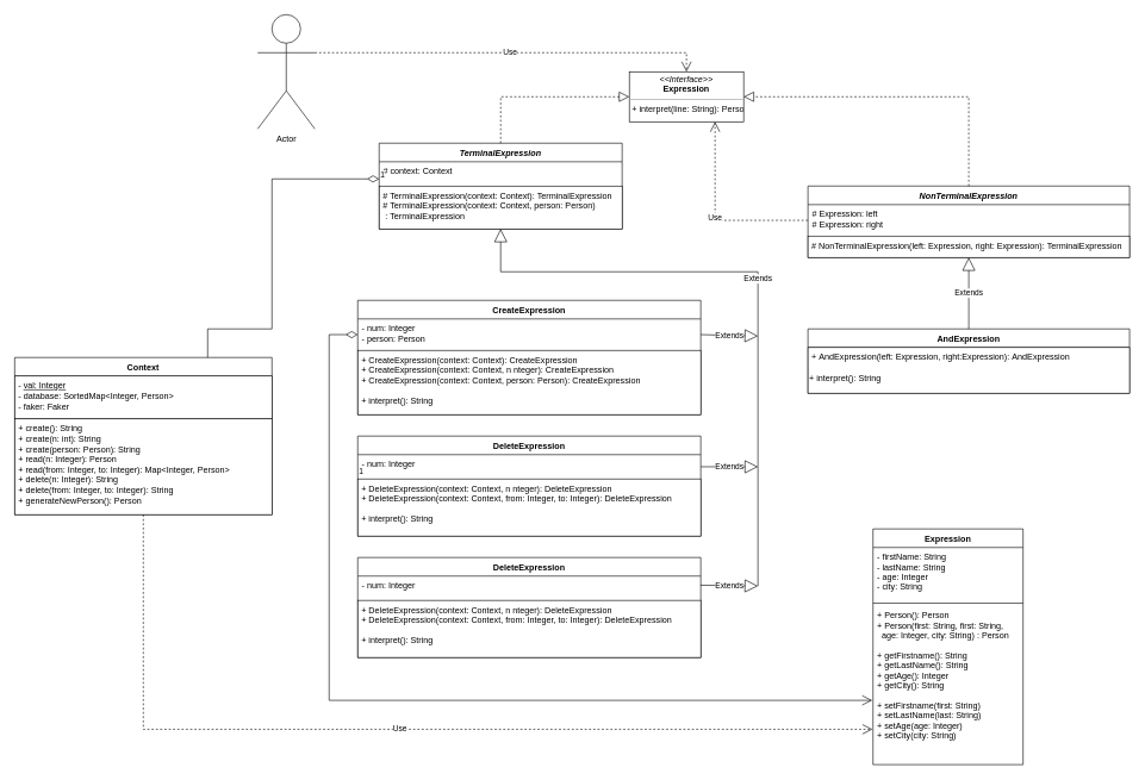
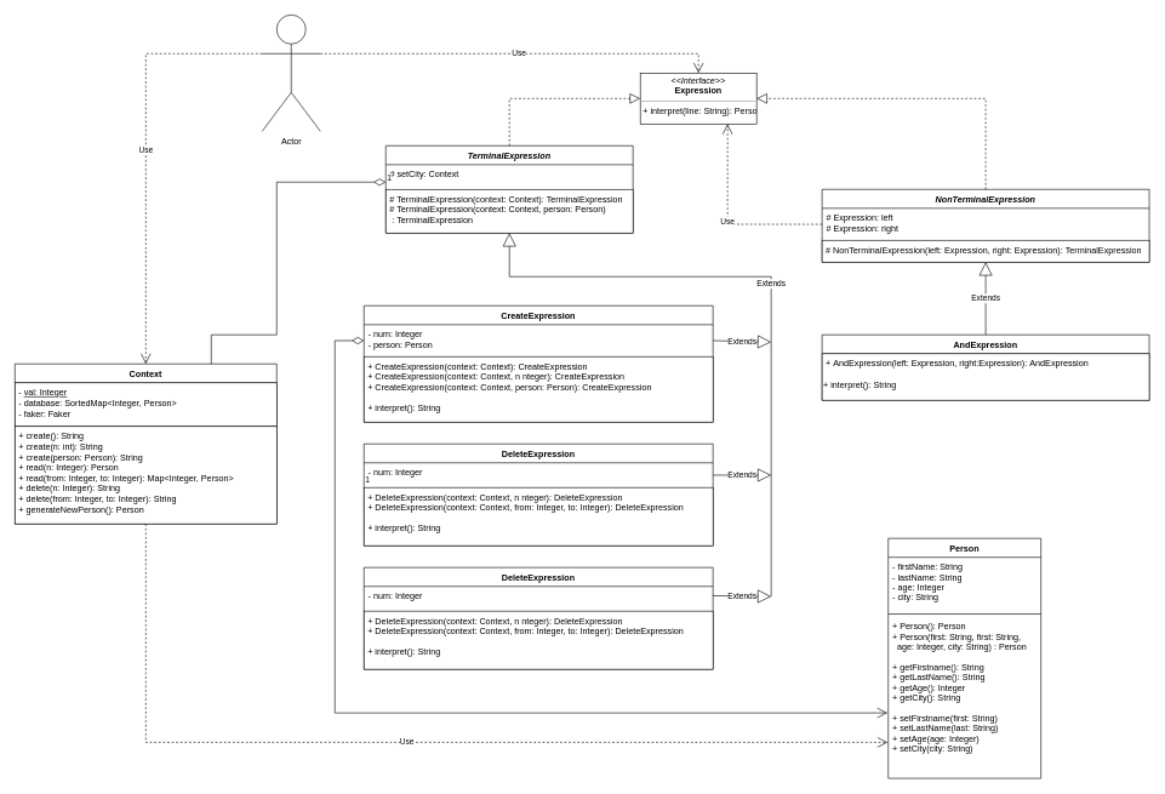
  <mxCell id="0" />
  <mxCell id="1" parent="0" />
  <mxCell id="2" value="Extends" style="endArrow=block;endSize=16;endFill=0;html=1;rounded=0;exitX=0.999;exitY=0.376;exitDx=0;exitDy=0;exitPerimeter=0;" parent="1" source="23" edge="1"><mxGeometry width="160" relative="1" as="geometry"><mxPoint x="820" y="730" as="sourcePoint" /><mxPoint x="1060" y="820" as="targetPoint" /></mxGeometry></mxCell>
  <mxCell id="3" value="Actor" style="shape=umlActor;verticalLabelPosition=bottom;verticalAlign=top;html=1;outlineConnect=0;" parent="1" vertex="1"><mxGeometry x="360" y="20" width="80" height="160" as="geometry" /></mxCell>
  <mxCell id="4" value="&lt;p style=&quot;margin:0px;margin-top:4px;text-align:center;&quot;&gt;&lt;i&gt;&amp;lt;&amp;lt;Interface&amp;gt;&amp;gt;&lt;/i&gt;&lt;br&gt;&lt;b&gt;Expression&lt;/b&gt;&lt;/p&gt;&lt;hr size=&quot;1&quot;&gt;&lt;p style=&quot;margin:0px;margin-left:4px;&quot;&gt;+ interpret(line: String): Person&lt;br&gt;&lt;/p&gt;" style="verticalAlign=top;align=left;overflow=fill;fontSize=12;fontFamily=Helvetica;html=1;" parent="1" vertex="1"><mxGeometry x="880" y="100" width="160" height="70" as="geometry" /></mxCell>
  <mxCell id="5" value="TerminalExpression" style="swimlane;fontStyle=3;align=center;verticalAlign=middle;childLayout=stackLayout;horizontal=1;startSize=26;horizontalStack=0;resizeParent=1;resizeParentMax=0;resizeLast=0;collapsible=1;marginBottom=0;" parent="1" vertex="1"><mxGeometry x="530" y="200" width="340" height="120" as="geometry" /></mxCell>
- <mxCell id="6" value="# context: Context&#10;" style="text;strokeColor=none;fillColor=none;align=left;verticalAlign=top;spacingLeft=4;spacingRight=4;overflow=hidden;rotatable=0;points=[[0,0.5],[1,0.5]];portConstraint=eastwest;" parent="5" vertex="1"><mxGeometry y="26" width="340" height="34" as="geometry" /></mxCell>
+ <mxCell id="6" value="# setCity: Context&#10;" style="text;strokeColor=none;fillColor=none;align=left;verticalAlign=top;spacingLeft=4;spacingRight=4;overflow=hidden;rotatable=0;points=[[0,0.5],[1,0.5]];portConstraint=eastwest;" parent="5" vertex="1"><mxGeometry y="26" width="340" height="34" as="geometry" /></mxCell>
  <mxCell id="7" value="&amp;nbsp;#&amp;nbsp;&lt;span style=&quot;text-align: center;&quot;&gt;TerminalExpression(context: Context):&amp;nbsp;&lt;/span&gt;&lt;span style=&quot;text-align: center;&quot;&gt;TerminalExpression&lt;br&gt;&lt;/span&gt;&amp;nbsp;#&amp;nbsp;&lt;span style=&quot;text-align: center;&quot;&gt;TerminalExpression(context: Context, person: Person)&lt;br&gt;&amp;nbsp; :&amp;nbsp;&lt;/span&gt;&lt;span style=&quot;text-align: center;&quot;&gt;TerminalExpression&lt;/span&gt;&lt;span style=&quot;text-align: center;&quot;&gt;&lt;br&gt;&lt;/span&gt;" style="rounded=0;whiteSpace=wrap;html=1;align=left;verticalAlign=top;" parent="5" vertex="1"><mxGeometry y="60" width="340" height="60" as="geometry" /></mxCell>
  <mxCell id="8" value="NonTerminalExpression" style="swimlane;fontStyle=3;align=center;verticalAlign=middle;childLayout=stackLayout;horizontal=1;startSize=26;horizontalStack=0;resizeParent=1;resizeParentMax=0;resizeLast=0;collapsible=1;marginBottom=0;" parent="1" vertex="1"><mxGeometry x="1130" y="260" width="450" height="100" as="geometry" /></mxCell>
  <mxCell id="9" value="# Expression: left&#10;# Expression: right" style="text;strokeColor=none;fillColor=none;align=left;verticalAlign=top;spacingLeft=4;spacingRight=4;overflow=hidden;rotatable=0;points=[[0,0.5],[1,0.5]];portConstraint=eastwest;" parent="8" vertex="1"><mxGeometry y="26" width="450" height="44" as="geometry" /></mxCell>
  <mxCell id="10" value="&amp;nbsp;# Non&lt;span style=&quot;text-align: center;&quot;&gt;TerminalExpression(left: Expression,&lt;span style=&quot;white-space: pre;&quot;&gt; &lt;/span&gt;right: Expression):&amp;nbsp;&lt;/span&gt;&lt;span style=&quot;text-align: center;&quot;&gt;TerminalExpression&lt;br&gt;&lt;br&gt;&amp;nbsp;&lt;br&gt;&lt;/span&gt;" style="rounded=0;whiteSpace=wrap;html=1;align=left;verticalAlign=top;" parent="8" vertex="1"><mxGeometry y="70" width="450" height="30" as="geometry" /></mxCell>
  <mxCell id="11" value="Context" style="swimlane;fontStyle=1;align=center;verticalAlign=top;childLayout=stackLayout;horizontal=1;startSize=26;horizontalStack=0;resizeParent=1;resizeParentMax=0;resizeLast=0;collapsible=1;marginBottom=0;" parent="1" vertex="1"><mxGeometry x="20" y="500" width="360" height="220" as="geometry" /></mxCell>
  <mxCell id="12" value="&amp;nbsp;- &lt;u&gt;val: Integer&lt;/u&gt;&lt;br&gt;&amp;nbsp;- database: SortedMap&amp;lt;Integer, Person&amp;gt;&lt;br&gt;&amp;nbsp;- faker: Faker" style="rounded=0;whiteSpace=wrap;html=1;align=left;verticalAlign=top;" parent="11" vertex="1"><mxGeometry y="26" width="360" height="60" as="geometry" /></mxCell>
  <mxCell id="13" value="&amp;nbsp;+ create(): String&lt;br&gt;&amp;nbsp;+ create(n: int): String&lt;br&gt;&amp;nbsp;+ create(person: Person): String&lt;br&gt;&amp;nbsp;+ read(n: Integer): Person&lt;br&gt;&amp;nbsp;+ read(from: Integer, to: Integer): Map&amp;lt;Integer, Person&amp;gt;&lt;br&gt;&amp;nbsp;+ delete(n: Integer): String&lt;br&gt;&amp;nbsp;+ delete(from: Integer, to: Integer): String&lt;br&gt;&amp;nbsp;+ generateNewPerson(): Person&lt;br&gt;" style="rounded=0;whiteSpace=wrap;html=1;align=left;verticalAlign=top;" parent="11" vertex="1"><mxGeometry y="86" width="360" height="134" as="geometry" /></mxCell>
  <mxCell id="14" value="" style="endArrow=block;dashed=1;endFill=0;endSize=12;html=1;rounded=0;exitX=0.5;exitY=0;exitDx=0;exitDy=0;entryX=0;entryY=0.5;entryDx=0;entryDy=0;edgeStyle=orthogonalEdgeStyle;" parent="1" source="5" target="4" edge="1"><mxGeometry width="160" relative="1" as="geometry"><mxPoint x="580" y="490" as="sourcePoint" /><mxPoint x="740" y="490" as="targetPoint" /></mxGeometry></mxCell>
  <mxCell id="15" value="" style="endArrow=block;dashed=1;endFill=0;endSize=12;html=1;rounded=0;exitX=0.5;exitY=0;exitDx=0;exitDy=0;entryX=1;entryY=0.5;entryDx=0;entryDy=0;edgeStyle=orthogonalEdgeStyle;" parent="1" source="8" target="4" edge="1"><mxGeometry width="160" relative="1" as="geometry"><mxPoint x="580" y="490" as="sourcePoint" /><mxPoint x="740" y="490" as="targetPoint" /></mxGeometry></mxCell>
  <mxCell id="16" value="CreateExpression" style="swimlane;fontStyle=1;align=center;verticalAlign=middle;childLayout=stackLayout;horizontal=1;startSize=26;horizontalStack=0;resizeParent=1;resizeParentMax=0;resizeLast=0;collapsible=1;marginBottom=0;" parent="1" vertex="1"><mxGeometry x="500" y="420" width="480" height="160" as="geometry" /></mxCell>
  <mxCell id="17" value="- num: Integer&#10;- person: Person" style="text;strokeColor=none;fillColor=none;align=left;verticalAlign=top;spacingLeft=4;spacingRight=4;overflow=hidden;rotatable=0;points=[[0,0.5],[1,0.5]];portConstraint=eastwest;" parent="16" vertex="1"><mxGeometry y="26" width="480" height="44" as="geometry" /></mxCell>
  <mxCell id="18" value="&amp;nbsp;+&amp;nbsp;&lt;span style=&quot;text-align: center;&quot;&gt;CreateExpression(context: Context):&amp;nbsp;&lt;/span&gt;&lt;span style=&quot;text-align: center;&quot;&gt;CreateExpression&lt;br&gt;&lt;/span&gt;&amp;nbsp;+&amp;nbsp;&lt;span style=&quot;text-align: center;&quot;&gt;CreateExpression(context: Context, n nteger):&amp;nbsp;&lt;/span&gt;&lt;span style=&quot;text-align: center;&quot;&gt;CreateExpression&lt;/span&gt;&lt;span style=&quot;text-align: center;&quot;&gt;&lt;br&gt;&lt;/span&gt;&amp;nbsp;+&amp;nbsp;&lt;span style=&quot;text-align: center;&quot;&gt;CreateExpression(context: Context, person: Person):&amp;nbsp;&lt;/span&gt;&lt;span style=&quot;text-align: center;&quot;&gt;CreateExpression&lt;br&gt;&lt;/span&gt;&lt;span style=&quot;text-align: center;&quot;&gt;&lt;br&gt;&amp;nbsp;+ interpret(): String&lt;br&gt;&lt;/span&gt;" style="rounded=0;whiteSpace=wrap;html=1;align=left;verticalAlign=top;" parent="16" vertex="1"><mxGeometry y="70" width="480" height="90" as="geometry" /></mxCell>
  <mxCell id="19" value="DeleteExpression" style="swimlane;fontStyle=1;align=center;verticalAlign=middle;childLayout=stackLayout;horizontal=1;startSize=26;horizontalStack=0;resizeParent=1;resizeParentMax=0;resizeLast=0;collapsible=1;marginBottom=0;" parent="1" vertex="1"><mxGeometry x="500" y="610" width="480" height="140" as="geometry" /></mxCell>
  <mxCell id="20" value="- num: Integer" style="text;strokeColor=none;fillColor=none;align=left;verticalAlign=top;spacingLeft=4;spacingRight=4;overflow=hidden;rotatable=0;points=[[0,0.5],[1,0.5]];portConstraint=eastwest;" parent="19" vertex="1"><mxGeometry y="26" width="480" height="34" as="geometry" /></mxCell>
  <mxCell id="21" value="&amp;nbsp;+&amp;nbsp;&lt;span style=&quot;text-align: center;&quot;&gt;DeleteExpression&lt;/span&gt;&lt;span style=&quot;text-align: center;&quot;&gt;(context: Context, n nteger):&amp;nbsp;&lt;/span&gt;&lt;span style=&quot;text-align: center;&quot;&gt;DeleteExpression&lt;/span&gt;&lt;span style=&quot;text-align: center;&quot;&gt;&lt;br&gt;&lt;/span&gt;&amp;nbsp;+&amp;nbsp;&lt;span style=&quot;text-align: center;&quot;&gt;DeleteExpression&lt;/span&gt;&lt;span style=&quot;text-align: center;&quot;&gt;(context: Context,&amp;nbsp;from: Integer, to: Integer):&amp;nbsp;&lt;/span&gt;&lt;span style=&quot;text-align: center;&quot;&gt;DeleteExpression&lt;/span&gt;&lt;span style=&quot;text-align: center;&quot;&gt;&lt;br&gt;&lt;/span&gt;&lt;span style=&quot;text-align: center;&quot;&gt;&lt;br&gt;&amp;nbsp;+ interpret(): String&lt;br&gt;&lt;/span&gt;" style="rounded=0;whiteSpace=wrap;html=1;align=left;verticalAlign=top;" parent="19" vertex="1"><mxGeometry y="60" width="480" height="80" as="geometry" /></mxCell>
  <mxCell id="22" value="DeleteExpression" style="swimlane;fontStyle=1;align=center;verticalAlign=middle;childLayout=stackLayout;horizontal=1;startSize=26;horizontalStack=0;resizeParent=1;resizeParentMax=0;resizeLast=0;collapsible=1;marginBottom=0;" parent="1" vertex="1"><mxGeometry x="500" y="780" width="480" height="140" as="geometry" /></mxCell>
  <mxCell id="23" value="- num: Integer" style="text;strokeColor=none;fillColor=none;align=left;verticalAlign=top;spacingLeft=4;spacingRight=4;overflow=hidden;rotatable=0;points=[[0,0.5],[1,0.5]];portConstraint=eastwest;" parent="22" vertex="1"><mxGeometry y="26" width="480" height="34" as="geometry" /></mxCell>
  <mxCell id="24" value="&amp;nbsp;+&amp;nbsp;&lt;span style=&quot;text-align: center;&quot;&gt;DeleteExpression&lt;/span&gt;&lt;span style=&quot;text-align: center;&quot;&gt;(context: Context, n nteger):&amp;nbsp;&lt;/span&gt;&lt;span style=&quot;text-align: center;&quot;&gt;DeleteExpression&lt;/span&gt;&lt;span style=&quot;text-align: center;&quot;&gt;&lt;br&gt;&lt;/span&gt;&amp;nbsp;+&amp;nbsp;&lt;span style=&quot;text-align: center;&quot;&gt;DeleteExpression&lt;/span&gt;&lt;span style=&quot;text-align: center;&quot;&gt;(context: Context,&amp;nbsp;from: Integer, to: Integer):&amp;nbsp;&lt;/span&gt;&lt;span style=&quot;text-align: center;&quot;&gt;DeleteExpression&lt;/span&gt;&lt;span style=&quot;text-align: center;&quot;&gt;&lt;br&gt;&lt;/span&gt;&lt;span style=&quot;text-align: center;&quot;&gt;&lt;br&gt;&amp;nbsp;+ interpret(): String&lt;br&gt;&lt;/span&gt;" style="rounded=0;whiteSpace=wrap;html=1;align=left;verticalAlign=top;" parent="22" vertex="1"><mxGeometry y="60" width="480" height="80" as="geometry" /></mxCell>
  <mxCell id="25" value="AndExpression" style="swimlane;fontStyle=1;align=center;verticalAlign=middle;childLayout=stackLayout;horizontal=1;startSize=26;horizontalStack=0;resizeParent=1;resizeParentMax=0;resizeLast=0;collapsible=1;marginBottom=0;" parent="1" vertex="1"><mxGeometry x="1130" y="460" width="450" height="90" as="geometry" /></mxCell>
  <mxCell id="26" value="&amp;nbsp;+&amp;nbsp;&lt;span style=&quot;text-align: center;&quot;&gt;AndExpression(left: Expression, right:Expression):&amp;nbsp;&lt;/span&gt;&lt;span style=&quot;text-align: center;&quot;&gt;AndExpression&lt;br&gt;&lt;br&gt;&lt;/span&gt;&lt;span style=&quot;text-align: center;&quot;&gt;+ interpret(): String&lt;/span&gt;&lt;span style=&quot;text-align: center;&quot;&gt;&lt;br&gt;&lt;/span&gt;" style="rounded=0;whiteSpace=wrap;html=1;align=left;verticalAlign=top;" parent="25" vertex="1"><mxGeometry y="26" width="450" height="64" as="geometry" /></mxCell>
  <mxCell id="27" value="Extends" style="endArrow=block;endSize=16;endFill=0;html=1;rounded=0;exitX=0.5;exitY=0;exitDx=0;exitDy=0;entryX=0.5;entryY=1;entryDx=0;entryDy=0;" parent="1" source="25" target="10" edge="1"><mxGeometry width="160" relative="1" as="geometry"><mxPoint x="1240" y="300" as="sourcePoint" /><mxPoint x="1400" y="300" as="targetPoint" /></mxGeometry></mxCell>
  <mxCell id="28" value="Extends" style="endArrow=block;endSize=16;endFill=0;html=1;rounded=0;entryX=0.5;entryY=1;entryDx=0;entryDy=0;edgeStyle=orthogonalEdgeStyle;" parent="1" target="5" edge="1"><mxGeometry width="160" relative="1" as="geometry"><mxPoint x="1060" y="820" as="sourcePoint" /><mxPoint x="970" y="440" as="targetPoint" /><Array as="points"><mxPoint x="1060" y="380" /><mxPoint x="700" y="380" /></Array></mxGeometry></mxCell>
  <mxCell id="29" value="Extends" style="endArrow=block;endSize=16;endFill=0;html=1;rounded=0;exitX=1;exitY=0.5;exitDx=0;exitDy=0;" parent="1" source="20" edge="1"><mxGeometry width="160" relative="1" as="geometry"><mxPoint x="989.52" y="872.544" as="sourcePoint" /><mxPoint x="1060" y="653" as="targetPoint" /></mxGeometry></mxCell>
  <mxCell id="30" value="Extends" style="endArrow=block;endSize=16;endFill=0;html=1;rounded=0;exitX=1;exitY=0.5;exitDx=0;exitDy=0;" parent="1" source="17" edge="1"><mxGeometry width="160" relative="1" as="geometry"><mxPoint x="800" y="580" as="sourcePoint" /><mxPoint x="1060" y="470" as="targetPoint" /></mxGeometry></mxCell>
  <mxCell id="31" value="Use" style="endArrow=open;endSize=12;dashed=1;html=1;rounded=0;exitX=1;exitY=0.333;exitDx=0;exitDy=0;exitPerimeter=0;entryX=0.5;entryY=0;entryDx=0;entryDy=0;edgeStyle=orthogonalEdgeStyle;" parent="1" source="3" target="4" edge="1"><mxGeometry width="160" relative="1" as="geometry"><mxPoint x="470" y="200" as="sourcePoint" /><mxPoint x="1000" y="70" as="targetPoint" /></mxGeometry></mxCell>
- <mxCell id="33" value="Expression" style="swimlane;fontStyle=1;align=center;verticalAlign=top;childLayout=stackLayout;horizontal=1;startSize=26;horizontalStack=0;resizeParent=1;resizeParentMax=0;resizeLast=0;collapsible=1;marginBottom=0;" parent="1" vertex="1"><mxGeometry x="1221" y="740" width="210" height="330" as="geometry" /></mxCell>
+ <mxCell id="32" value="Use" style="endArrow=open;endSize=12;dashed=1;html=1;rounded=0;exitX=0;exitY=0.333;exitDx=0;exitDy=0;exitPerimeter=0;entryX=0.5;entryY=0;entryDx=0;entryDy=0;edgeStyle=orthogonalEdgeStyle;" parent="1" source="3" target="11" edge="1"><mxGeometry width="160" relative="1" as="geometry"><mxPoint x="290" y="330" as="sourcePoint" /><mxPoint x="450" y="330" as="targetPoint" /><Array as="points"><mxPoint x="200" y="73" /></Array></mxGeometry></mxCell>
+ <mxCell id="33" value="Person" style="swimlane;fontStyle=1;align=center;verticalAlign=top;childLayout=stackLayout;horizontal=1;startSize=26;horizontalStack=0;resizeParent=1;resizeParentMax=0;resizeLast=0;collapsible=1;marginBottom=0;" parent="1" vertex="1"><mxGeometry x="1221" y="740" width="210" height="330" as="geometry" /></mxCell>
  <mxCell id="34" value="- firstName: String&#10;- lastName: String&#10;- age: Integer&#10;- city: String" style="text;strokeColor=none;fillColor=none;align=left;verticalAlign=top;spacingLeft=4;spacingRight=4;overflow=hidden;rotatable=0;points=[[0,0.5],[1,0.5]];portConstraint=eastwest;" parent="33" vertex="1"><mxGeometry y="26" width="210" height="74" as="geometry" /></mxCell>
  <mxCell id="35" value="" style="line;strokeWidth=1;fillColor=none;align=left;verticalAlign=middle;spacingTop=-1;spacingLeft=3;spacingRight=3;rotatable=0;labelPosition=right;points=[];portConstraint=eastwest;strokeColor=inherit;" parent="33" vertex="1"><mxGeometry y="100" width="210" height="8" as="geometry" /></mxCell>
  <mxCell id="36" value="+ Person(): Person&#10;+ Person(first: String, first: String,&#10;    age: Integer, city: String) : Person&#10;&#10;+ getFirstname(): String&#10;+ getLastName(): String&#10;+ getAge(): Integer&#10;+ getCity(): String&#10;&#10;+ setFirstname(first: String)&#10;+ setLastName(last: String)&#10;+ setAge(age: Integer)&#10;+ setCity(city: String)&#10;" style="text;strokeColor=none;fillColor=none;align=left;verticalAlign=top;spacingLeft=4;spacingRight=4;overflow=hidden;rotatable=0;points=[[0,0.5],[1,0.5]];portConstraint=eastwest;" parent="33" vertex="1"><mxGeometry y="108" width="210" height="222" as="geometry" /></mxCell>
  <mxCell id="37" value="Use" style="endArrow=open;endSize=12;dashed=1;html=1;rounded=0;exitX=0.5;exitY=1;exitDx=0;exitDy=0;edgeStyle=orthogonalEdgeStyle;entryX=-0.003;entryY=0.777;entryDx=0;entryDy=0;entryPerimeter=0;" parent="1" source="11" target="36" edge="1"><mxGeometry width="160" relative="1" as="geometry"><mxPoint x="810" y="850" as="sourcePoint" /><mxPoint x="1200" y="1010" as="targetPoint" /><Array as="points"><mxPoint x="200" y="1020" /></Array></mxGeometry></mxCell>
  <mxCell id="38" value="Use" style="endArrow=open;endSize=12;dashed=1;html=1;rounded=0;exitX=0;exitY=0.5;exitDx=0;exitDy=0;entryX=0.75;entryY=1;entryDx=0;entryDy=0;edgeStyle=orthogonalEdgeStyle;" parent="1" source="9" target="4" edge="1"><mxGeometry width="160" relative="1" as="geometry"><mxPoint x="1010" y="280" as="sourcePoint" /><mxPoint x="1170" y="280" as="targetPoint" /></mxGeometry></mxCell>
  <mxCell id="39" value="1" style="endArrow=none;html=1;endSize=12;startArrow=diamondThin;startSize=14;startFill=0;edgeStyle=orthogonalEdgeStyle;align=left;verticalAlign=bottom;rounded=0;entryX=0.75;entryY=0;entryDx=0;entryDy=0;exitX=0;exitY=0.706;exitDx=0;exitDy=0;exitPerimeter=0;" parent="1" source="6" target="11" edge="1"><mxGeometry x="-1" y="3" relative="1" as="geometry"><mxPoint x="500" y="250" as="sourcePoint" /><mxPoint x="840" y="540" as="targetPoint" /><Array as="points"><mxPoint x="380" y="250" /><mxPoint x="380" y="460" /><mxPoint x="290" y="460" /></Array></mxGeometry></mxCell>
  <mxCell id="40" value="1" style="endArrow=open;html=1;endSize=12;startArrow=diamondThin;startSize=14;startFill=0;edgeStyle=orthogonalEdgeStyle;align=left;verticalAlign=bottom;rounded=0;exitX=0;exitY=0.5;exitDx=0;exitDy=0;" parent="1" edge="1" source="17"><mxGeometry x="-1" y="190" relative="1" as="geometry"><mxPoint x="1030" y="990" as="sourcePoint" /><mxPoint x="1220" y="980" as="targetPoint" /><Array as="points"><mxPoint x="460" y="468" /><mxPoint x="460" y="980" /></Array><mxPoint y="10" as="offset" /></mxGeometry></mxCell>
